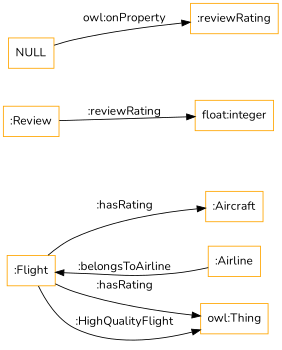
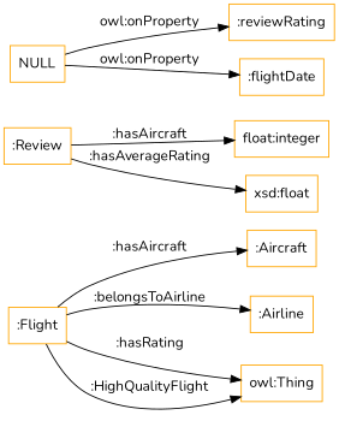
  digraph {
    fontname=Nunito
    rankdir=LR
    node [color=orange fontname=Nunito shape=rectangle]
    edge [fontname=Nunito]
    ":Flight"
    ":Aircraft"
    ":Airline"
    "owl:Thing"
    n5 [label="float:integer"]
    ":Review"
+   "xsd:float"
    NULL
    ":reviewRating"
-   ":Flight" -> ":Aircraft" [label=":hasRating"]
-   ":Airline" -> ":Flight" [label=":belongsToAirline"]
+   ":flightDate"
+   ":Flight" -> ":Aircraft" [label=":hasAircraft"]
+   ":Flight" -> ":Airline" [label=":belongsToAirline"]
    ":Flight" -> "owl:Thing" [label=":hasRating"]
    ":Flight" -> "owl:Thing" [label=":HighQualityFlight"]
-   ":Review" -> n5 [label=":reviewRating"]
+   ":Review" -> n5 [label=":hasAircraft"]
+   ":Review" -> "xsd:float" [label=":hasAverageRating"]
    NULL -> ":reviewRating" [label="owl:onProperty"]
+   NULL -> ":flightDate" [label="owl:onProperty"]
  }
